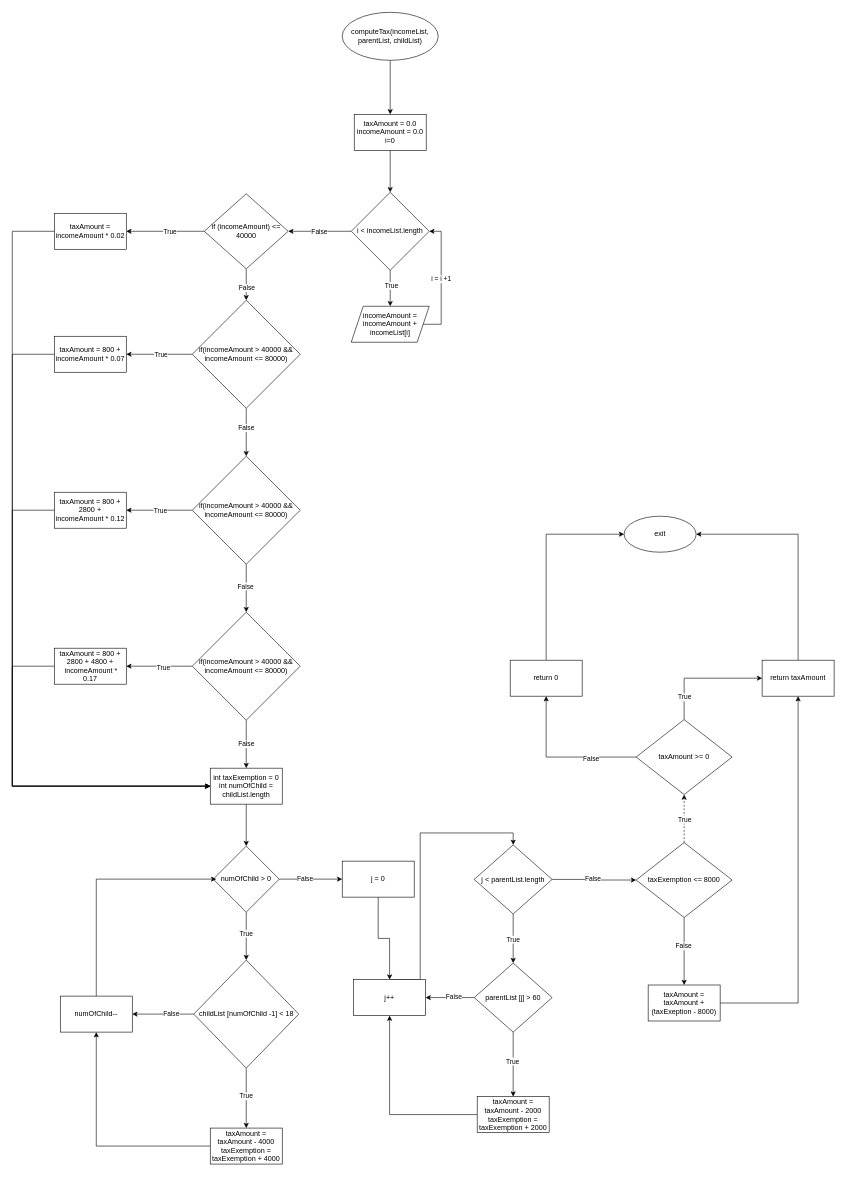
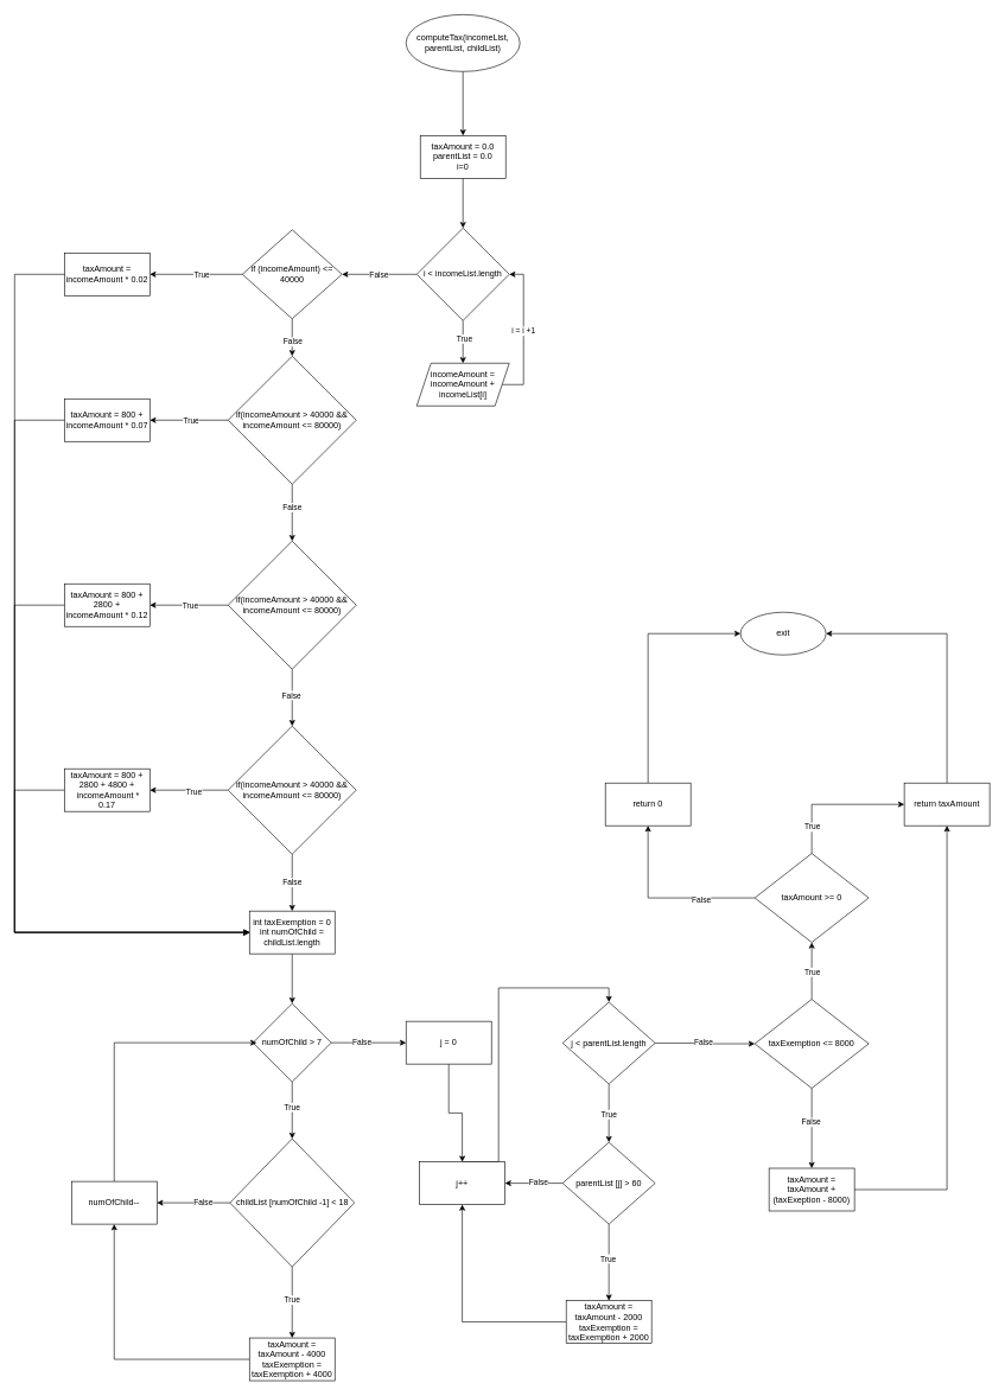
  <mxCell id="0" />
  <mxCell id="1" parent="0" />
  <mxCell id="2" value="" style="edgeStyle=orthogonalEdgeStyle;rounded=0;orthogonalLoop=1;jettySize=auto;html=1;" parent="1" source="3" target="5" edge="1"><mxGeometry relative="1" as="geometry" /></mxCell>
  <mxCell id="3" value="computeTax(incomeList, parentList, childList)" style="ellipse;whiteSpace=wrap;html=1;" parent="1" vertex="1"><mxGeometry x="570" y="20" width="160" height="80" as="geometry" /></mxCell>
  <mxCell id="4" value="" style="edgeStyle=orthogonalEdgeStyle;rounded=0;orthogonalLoop=1;jettySize=auto;html=1;" parent="1" source="5" target="10" edge="1"><mxGeometry relative="1" as="geometry" /></mxCell>
- <mxCell id="5" value="taxAmount = 0.0&lt;br&gt;incomeAmount = 0.0&lt;br&gt;i=0" style="whiteSpace=wrap;html=1;" parent="1" vertex="1"><mxGeometry x="590" y="190" width="120" height="60" as="geometry" /></mxCell>
+ <mxCell id="5" value="taxAmount = 0.0&lt;br&gt;parentList = 0.0&lt;br&gt;i=0" style="whiteSpace=wrap;html=1;" parent="1" vertex="1"><mxGeometry x="590" y="190" width="120" height="60" as="geometry" /></mxCell>
  <mxCell id="6" style="edgeStyle=orthogonalEdgeStyle;rounded=0;orthogonalLoop=1;jettySize=auto;html=1;exitX=0.5;exitY=1;exitDx=0;exitDy=0;" parent="1" source="10" target="13" edge="1"><mxGeometry relative="1" as="geometry"><mxPoint x="650" y="500" as="targetPoint" /></mxGeometry></mxCell>
  <mxCell id="7" value="True" style="edgeLabel;html=1;align=center;verticalAlign=middle;resizable=0;points=[];" parent="6" vertex="1" connectable="0"><mxGeometry x="-0.167" y="1" relative="1" as="geometry"><mxPoint as="offset" /></mxGeometry></mxCell>
  <mxCell id="8" value="" style="edgeStyle=orthogonalEdgeStyle;rounded=0;orthogonalLoop=1;jettySize=auto;html=1;" parent="1" source="10" target="18" edge="1"><mxGeometry relative="1" as="geometry" /></mxCell>
  <mxCell id="9" value="False" style="edgeLabel;html=1;align=center;verticalAlign=middle;resizable=0;points=[];" parent="8" vertex="1" connectable="0"><mxGeometry x="0.029" relative="1" as="geometry"><mxPoint as="offset" /></mxGeometry></mxCell>
  <mxCell id="10" value="i &amp;lt; incomeList.length" style="rhombus;whiteSpace=wrap;html=1;" parent="1" vertex="1"><mxGeometry x="585" y="320" width="130" height="130" as="geometry" /></mxCell>
  <mxCell id="11" style="edgeStyle=orthogonalEdgeStyle;rounded=0;orthogonalLoop=1;jettySize=auto;html=1;exitX=1;exitY=0.5;exitDx=0;exitDy=0;entryX=1;entryY=0.5;entryDx=0;entryDy=0;" parent="1" source="13" target="10" edge="1"><mxGeometry relative="1" as="geometry"><Array as="points"><mxPoint x="735" y="540" /><mxPoint x="735" y="385" /></Array></mxGeometry></mxCell>
  <mxCell id="12" value="i = i +1" style="edgeLabel;html=1;align=center;verticalAlign=middle;resizable=0;points=[];" parent="11" vertex="1" connectable="0"><mxGeometry x="0.034" y="1" relative="1" as="geometry"><mxPoint as="offset" /></mxGeometry></mxCell>
  <mxCell id="13" value="incomeAmount = incomeAmount + incomeList[i]" style="shape=parallelogram;perimeter=parallelogramPerimeter;whiteSpace=wrap;html=1;fixedSize=1;" parent="1" vertex="1"><mxGeometry x="585" y="510" width="130" height="60" as="geometry" /></mxCell>
  <mxCell id="14" value="" style="edgeStyle=orthogonalEdgeStyle;rounded=0;orthogonalLoop=1;jettySize=auto;html=1;" parent="1" source="18" target="19" edge="1"><mxGeometry relative="1" as="geometry" /></mxCell>
  <mxCell id="15" value="True" style="edgeLabel;html=1;align=center;verticalAlign=middle;resizable=0;points=[];" parent="14" vertex="1" connectable="0"><mxGeometry x="-0.111" relative="1" as="geometry"><mxPoint as="offset" /></mxGeometry></mxCell>
  <mxCell id="16" style="edgeStyle=orthogonalEdgeStyle;rounded=0;orthogonalLoop=1;jettySize=auto;html=1;entryX=0.5;entryY=0;entryDx=0;entryDy=0;" parent="1" source="18" target="24" edge="1"><mxGeometry relative="1" as="geometry" /></mxCell>
  <mxCell id="17" value="False" style="edgeLabel;html=1;align=center;verticalAlign=middle;resizable=0;points=[];" parent="16" vertex="1" connectable="0"><mxGeometry x="0.2" relative="1" as="geometry"><mxPoint as="offset" /></mxGeometry></mxCell>
  <mxCell id="18" value="if (incomeAmount) &amp;lt;= 40000" style="rhombus;whiteSpace=wrap;html=1;" parent="1" vertex="1"><mxGeometry x="340" y="322.5" width="140" height="125" as="geometry" /></mxCell>
  <mxCell id="19" value="taxAmount = incomeAmount * 0.02" style="whiteSpace=wrap;html=1;" parent="1" vertex="1"><mxGeometry x="90" y="355" width="120" height="60" as="geometry" /></mxCell>
  <mxCell id="20" value="" style="edgeStyle=orthogonalEdgeStyle;rounded=0;orthogonalLoop=1;jettySize=auto;html=1;" parent="1" source="24" target="29" edge="1"><mxGeometry relative="1" as="geometry" /></mxCell>
  <mxCell id="21" value="False" style="edgeLabel;html=1;align=center;verticalAlign=middle;resizable=0;points=[];" parent="20" vertex="1" connectable="0"><mxGeometry x="-0.2" y="-1" relative="1" as="geometry"><mxPoint as="offset" /></mxGeometry></mxCell>
  <mxCell id="22" value="" style="edgeStyle=orthogonalEdgeStyle;rounded=0;orthogonalLoop=1;jettySize=auto;html=1;" parent="1" source="24" target="36" edge="1"><mxGeometry relative="1" as="geometry" /></mxCell>
  <mxCell id="23" value="True" style="edgeLabel;html=1;align=center;verticalAlign=middle;resizable=0;points=[];" vertex="1" connectable="0" parent="22"><mxGeometry x="-0.036" relative="1" as="geometry"><mxPoint as="offset" /></mxGeometry></mxCell>
  <mxCell id="24" value="if(incomeAmount &amp;gt; 40000 &amp;amp;&amp;amp; incomeAmount &amp;lt;= 80000)" style="rhombus;whiteSpace=wrap;html=1;" parent="1" vertex="1"><mxGeometry x="320" y="500" width="180" height="180" as="geometry" /></mxCell>
  <mxCell id="25" value="" style="edgeStyle=orthogonalEdgeStyle;rounded=0;orthogonalLoop=1;jettySize=auto;html=1;" parent="1" source="29" target="33" edge="1"><mxGeometry relative="1" as="geometry" /></mxCell>
  <mxCell id="26" value="False" style="edgeLabel;html=1;align=center;verticalAlign=middle;resizable=0;points=[];" parent="25" vertex="1" connectable="0"><mxGeometry x="-0.1" y="-2" relative="1" as="geometry"><mxPoint as="offset" /></mxGeometry></mxCell>
  <mxCell id="27" value="" style="edgeStyle=orthogonalEdgeStyle;rounded=0;orthogonalLoop=1;jettySize=auto;html=1;" parent="1" source="29" target="38" edge="1"><mxGeometry relative="1" as="geometry" /></mxCell>
  <mxCell id="28" value="True" style="edgeLabel;html=1;align=center;verticalAlign=middle;resizable=0;points=[];" vertex="1" connectable="0" parent="27"><mxGeometry x="-0.018" relative="1" as="geometry"><mxPoint as="offset" /></mxGeometry></mxCell>
  <mxCell id="29" value="if(incomeAmount &amp;gt; 40000 &amp;amp;&amp;amp; incomeAmount &amp;lt;= 80000)" style="rhombus;whiteSpace=wrap;html=1;" parent="1" vertex="1"><mxGeometry x="320" y="760" width="180" height="180" as="geometry" /></mxCell>
  <mxCell id="30" value="" style="edgeStyle=orthogonalEdgeStyle;rounded=0;orthogonalLoop=1;jettySize=auto;html=1;" parent="1" source="33" target="40" edge="1"><mxGeometry relative="1" as="geometry" /></mxCell>
  <mxCell id="31" value="True" style="edgeLabel;html=1;align=center;verticalAlign=middle;resizable=0;points=[];" vertex="1" connectable="0" parent="30"><mxGeometry x="-0.109" y="2" relative="1" as="geometry"><mxPoint as="offset" /></mxGeometry></mxCell>
  <mxCell id="32" value="False" style="edgeStyle=orthogonalEdgeStyle;rounded=0;orthogonalLoop=1;jettySize=auto;html=1;entryX=0.5;entryY=0;entryDx=0;entryDy=0;" parent="1" source="33" target="42" edge="1"><mxGeometry relative="1" as="geometry" /></mxCell>
  <mxCell id="33" value="if(incomeAmount &amp;gt; 40000 &amp;amp;&amp;amp; incomeAmount &amp;lt;= 80000)" style="rhombus;whiteSpace=wrap;html=1;" parent="1" vertex="1"><mxGeometry x="320" y="1020" width="180" height="180" as="geometry" /></mxCell>
  <mxCell id="34" value="" style="edgeStyle=orthogonalEdgeStyle;rounded=0;orthogonalLoop=1;jettySize=auto;html=1;exitX=0;exitY=0.5;exitDx=0;exitDy=0;" parent="1" source="19" target="42" edge="1"><mxGeometry relative="1" as="geometry"><Array as="points"><mxPoint x="20" y="385" /><mxPoint x="20" y="1310" /></Array></mxGeometry></mxCell>
  <mxCell id="35" style="edgeStyle=orthogonalEdgeStyle;rounded=0;orthogonalLoop=1;jettySize=auto;html=1;entryX=0;entryY=0.5;entryDx=0;entryDy=0;" parent="1" source="36" target="42" edge="1"><mxGeometry relative="1" as="geometry"><mxPoint x="20" y="590" as="targetPoint" /><Array as="points"><mxPoint x="20" y="590" /><mxPoint x="20" y="1310" /></Array></mxGeometry></mxCell>
  <mxCell id="36" value="taxAmount = 800 + incomeAmount * 0.07" style="whiteSpace=wrap;html=1;" parent="1" vertex="1"><mxGeometry x="90" y="560" width="120" height="60" as="geometry" /></mxCell>
  <mxCell id="37" style="edgeStyle=orthogonalEdgeStyle;rounded=0;orthogonalLoop=1;jettySize=auto;html=1;entryX=0;entryY=0.5;entryDx=0;entryDy=0;" parent="1" source="38" target="42" edge="1"><mxGeometry relative="1" as="geometry"><mxPoint x="20" y="850" as="targetPoint" /><Array as="points"><mxPoint x="20" y="850" /><mxPoint x="20" y="1310" /></Array></mxGeometry></mxCell>
  <mxCell id="38" value="&lt;span&gt;taxAmount = 800 + 2800 + incomeAmount * 0.12&lt;/span&gt;" style="whiteSpace=wrap;html=1;" parent="1" vertex="1"><mxGeometry x="90" y="820" width="120" height="60" as="geometry" /></mxCell>
  <mxCell id="39" style="edgeStyle=orthogonalEdgeStyle;rounded=0;orthogonalLoop=1;jettySize=auto;html=1;entryX=0;entryY=0.5;entryDx=0;entryDy=0;" parent="1" source="40" target="42" edge="1"><mxGeometry relative="1" as="geometry"><Array as="points"><mxPoint x="20" y="1110" /><mxPoint x="20" y="1310" /></Array></mxGeometry></mxCell>
  <mxCell id="40" value="&lt;span&gt;taxAmount = 800 + 2800 + 4800 + &amp;nbsp;incomeAmount * 0.17&lt;/span&gt;" style="whiteSpace=wrap;html=1;" parent="1" vertex="1"><mxGeometry x="90" y="1080" width="120" height="60" as="geometry" /></mxCell>
  <mxCell id="41" value="" style="edgeStyle=orthogonalEdgeStyle;rounded=0;orthogonalLoop=1;jettySize=auto;html=1;" parent="1" source="42" target="47" edge="1"><mxGeometry relative="1" as="geometry" /></mxCell>
  <mxCell id="42" value="int taxExemption = 0&lt;br&gt;int numOfChild = childList.length" style="whiteSpace=wrap;html=1;" parent="1" vertex="1"><mxGeometry x="350" y="1280" width="120" height="60" as="geometry" /></mxCell>
  <mxCell id="43" value="" style="edgeStyle=orthogonalEdgeStyle;rounded=0;orthogonalLoop=1;jettySize=auto;html=1;" parent="1" source="47" target="52" edge="1"><mxGeometry relative="1" as="geometry" /></mxCell>
  <mxCell id="44" value="True" style="edgeLabel;html=1;align=center;verticalAlign=middle;resizable=0;points=[];" parent="43" vertex="1" connectable="0"><mxGeometry x="-0.125" y="-1" relative="1" as="geometry"><mxPoint as="offset" /></mxGeometry></mxCell>
  <mxCell id="45" value="" style="edgeStyle=orthogonalEdgeStyle;rounded=0;orthogonalLoop=1;jettySize=auto;html=1;" parent="1" source="47" target="58" edge="1"><mxGeometry relative="1" as="geometry" /></mxCell>
  <mxCell id="46" value="False" style="edgeLabel;html=1;align=center;verticalAlign=middle;resizable=0;points=[];" vertex="1" connectable="0" parent="45"><mxGeometry x="-0.2" y="2" relative="1" as="geometry"><mxPoint as="offset" /></mxGeometry></mxCell>
- <mxCell id="47" value="numOfChild &amp;gt; 0" style="rhombus;whiteSpace=wrap;html=1;" parent="1" vertex="1"><mxGeometry x="355" y="1410" width="110" height="110" as="geometry" /></mxCell>
+ <mxCell id="47" value="numOfChild &amp;gt; 7" style="rhombus;whiteSpace=wrap;html=1;" parent="1" vertex="1"><mxGeometry x="355" y="1410" width="110" height="110" as="geometry" /></mxCell>
  <mxCell id="48" value="" style="edgeStyle=orthogonalEdgeStyle;rounded=0;orthogonalLoop=1;jettySize=auto;html=1;" parent="1" source="52" target="54" edge="1"><mxGeometry relative="1" as="geometry" /></mxCell>
  <mxCell id="49" value="True" style="edgeLabel;html=1;align=center;verticalAlign=middle;resizable=0;points=[];" parent="48" vertex="1" connectable="0"><mxGeometry x="-0.08" y="-1" relative="1" as="geometry"><mxPoint as="offset" /></mxGeometry></mxCell>
  <mxCell id="50" style="edgeStyle=orthogonalEdgeStyle;rounded=0;orthogonalLoop=1;jettySize=auto;html=1;" parent="1" source="52" target="56" edge="1"><mxGeometry relative="1" as="geometry" /></mxCell>
  <mxCell id="51" value="False" style="edgeLabel;html=1;align=center;verticalAlign=middle;resizable=0;points=[];" parent="50" vertex="1" connectable="0"><mxGeometry x="-0.241" y="-1" relative="1" as="geometry"><mxPoint x="1" as="offset" /></mxGeometry></mxCell>
  <mxCell id="52" value="childList [numOfChild -1] &amp;lt; 18" style="rhombus;whiteSpace=wrap;html=1;" parent="1" vertex="1"><mxGeometry x="322.5" y="1600" width="175" height="180" as="geometry" /></mxCell>
  <mxCell id="53" value="" style="edgeStyle=orthogonalEdgeStyle;rounded=0;orthogonalLoop=1;jettySize=auto;html=1;" parent="1" source="54" target="56" edge="1"><mxGeometry relative="1" as="geometry" /></mxCell>
  <mxCell id="54" value="taxAmount = taxAmount - 4000&lt;br&gt;taxExemption = taxExemption + 4000" style="whiteSpace=wrap;html=1;" parent="1" vertex="1"><mxGeometry x="350" y="1880" width="120" height="60" as="geometry" /></mxCell>
  <mxCell id="55" style="edgeStyle=orthogonalEdgeStyle;rounded=0;orthogonalLoop=1;jettySize=auto;html=1;" parent="1" source="56" edge="1"><mxGeometry relative="1" as="geometry"><mxPoint x="360" y="1465" as="targetPoint" /><Array as="points"><mxPoint x="160" y="1465" /></Array></mxGeometry></mxCell>
  <mxCell id="56" value="numOfChild--" style="whiteSpace=wrap;html=1;" parent="1" vertex="1"><mxGeometry x="100" y="1660" width="120" height="60" as="geometry" /></mxCell>
  <mxCell id="57" value="" style="edgeStyle=orthogonalEdgeStyle;rounded=0;orthogonalLoop=1;jettySize=auto;html=1;" parent="1" source="58" target="77" edge="1"><mxGeometry relative="1" as="geometry" /></mxCell>
  <mxCell id="58" value="j = 0" style="whiteSpace=wrap;html=1;" parent="1" vertex="1"><mxGeometry x="570" y="1435" width="120" height="60" as="geometry" /></mxCell>
  <mxCell id="59" value="" style="edgeStyle=orthogonalEdgeStyle;rounded=0;orthogonalLoop=1;jettySize=auto;html=1;" parent="1" source="63" target="68" edge="1"><mxGeometry relative="1" as="geometry" /></mxCell>
  <mxCell id="60" value="False" style="edgeLabel;html=1;align=center;verticalAlign=middle;resizable=0;points=[];" parent="59" vertex="1" connectable="0"><mxGeometry x="-0.046" y="2" relative="1" as="geometry"><mxPoint as="offset" /></mxGeometry></mxCell>
  <mxCell id="61" value="" style="edgeStyle=orthogonalEdgeStyle;rounded=0;orthogonalLoop=1;jettySize=auto;html=1;" parent="1" source="63" target="73" edge="1"><mxGeometry relative="1" as="geometry" /></mxCell>
  <mxCell id="62" value="True" style="edgeLabel;html=1;align=center;verticalAlign=middle;resizable=0;points=[];" parent="61" vertex="1" connectable="0"><mxGeometry x="0.034" y="-1" relative="1" as="geometry"><mxPoint as="offset" /></mxGeometry></mxCell>
  <mxCell id="63" value="j &amp;lt; parentList.length" style="rhombus;whiteSpace=wrap;html=1;" parent="1" vertex="1"><mxGeometry x="790" y="1408" width="130" height="115" as="geometry" /></mxCell>
- <mxCell id="64" value="" style="edgeStyle=orthogonalEdgeStyle;rounded=0;jumpStyle=arc;orthogonalLoop=1;jettySize=auto;html=1;dashed=1;" parent="1" source="68" target="82" edge="1"><mxGeometry relative="1" as="geometry" /></mxCell>
+ <mxCell id="64" value="" style="edgeStyle=orthogonalEdgeStyle;rounded=0;jumpStyle=arc;orthogonalLoop=1;jettySize=auto;html=1;" parent="1" source="68" target="82" edge="1"><mxGeometry relative="1" as="geometry" /></mxCell>
  <mxCell id="65" value="True" style="edgeLabel;html=1;align=center;verticalAlign=middle;resizable=0;points=[];" vertex="1" connectable="0" parent="64"><mxGeometry x="-0.025" relative="1" as="geometry"><mxPoint as="offset" /></mxGeometry></mxCell>
  <mxCell id="66" value="" style="edgeStyle=orthogonalEdgeStyle;rounded=0;jumpStyle=arc;orthogonalLoop=1;jettySize=auto;html=1;" parent="1" source="68" target="84" edge="1"><mxGeometry relative="1" as="geometry" /></mxCell>
  <mxCell id="67" value="False" style="edgeLabel;html=1;align=center;verticalAlign=middle;resizable=0;points=[];" parent="66" vertex="1" connectable="0"><mxGeometry x="-0.164" y="-2" relative="1" as="geometry"><mxPoint as="offset" /></mxGeometry></mxCell>
  <mxCell id="68" value="taxExemption &amp;lt;= 8000" style="rhombus;whiteSpace=wrap;html=1;" parent="1" vertex="1"><mxGeometry x="1060" y="1404" width="160" height="125" as="geometry" /></mxCell>
  <mxCell id="69" value="" style="edgeStyle=orthogonalEdgeStyle;rounded=0;orthogonalLoop=1;jettySize=auto;html=1;" parent="1" source="73" target="75" edge="1"><mxGeometry relative="1" as="geometry" /></mxCell>
  <mxCell id="70" value="True" style="edgeLabel;html=1;align=center;verticalAlign=middle;resizable=0;points=[];" parent="69" vertex="1" connectable="0"><mxGeometry x="-0.111" y="-2" relative="1" as="geometry"><mxPoint as="offset" /></mxGeometry></mxCell>
  <mxCell id="71" value="" style="edgeStyle=orthogonalEdgeStyle;rounded=0;orthogonalLoop=1;jettySize=auto;html=1;" parent="1" source="73" target="77" edge="1"><mxGeometry relative="1" as="geometry" /></mxCell>
  <mxCell id="72" value="False" style="edgeLabel;html=1;align=center;verticalAlign=middle;resizable=0;points=[];" parent="71" vertex="1" connectable="0"><mxGeometry x="-0.132" y="-2" relative="1" as="geometry"><mxPoint as="offset" /></mxGeometry></mxCell>
  <mxCell id="73" value="parentList [j] &amp;gt; 60" style="rhombus;whiteSpace=wrap;html=1;" parent="1" vertex="1"><mxGeometry x="790" y="1605" width="130" height="115" as="geometry" /></mxCell>
  <mxCell id="74" style="edgeStyle=orthogonalEdgeStyle;rounded=0;orthogonalLoop=1;jettySize=auto;html=1;entryX=0.5;entryY=1;entryDx=0;entryDy=0;" parent="1" source="75" target="77" edge="1"><mxGeometry relative="1" as="geometry" /></mxCell>
  <mxCell id="75" value="taxAmount = taxAmount - 2000&lt;br&gt;taxExemption = taxExemption + 2000" style="whiteSpace=wrap;html=1;" parent="1" vertex="1"><mxGeometry x="795" y="1827.5" width="120" height="60" as="geometry" /></mxCell>
  <mxCell id="76" style="edgeStyle=orthogonalEdgeStyle;rounded=0;orthogonalLoop=1;jettySize=auto;html=1;exitX=0.5;exitY=0;exitDx=0;exitDy=0;entryX=0.5;entryY=0;entryDx=0;entryDy=0;jumpStyle=arc;" parent="1" source="77" target="63" edge="1"><mxGeometry relative="1" as="geometry"><Array as="points"><mxPoint x="700" y="1632" /><mxPoint x="700" y="1388" /><mxPoint x="855" y="1388" /></Array></mxGeometry></mxCell>
  <mxCell id="77" value="j++" style="whiteSpace=wrap;html=1;" parent="1" vertex="1"><mxGeometry x="589" y="1632.5" width="120" height="60" as="geometry" /></mxCell>
  <mxCell id="78" style="edgeStyle=orthogonalEdgeStyle;rounded=0;jumpStyle=arc;orthogonalLoop=1;jettySize=auto;html=1;entryX=0;entryY=0.5;entryDx=0;entryDy=0;exitX=0.5;exitY=0;exitDx=0;exitDy=0;" parent="1" source="82" target="86" edge="1"><mxGeometry relative="1" as="geometry" /></mxCell>
  <mxCell id="79" value="True" style="edgeLabel;html=1;align=center;verticalAlign=middle;resizable=0;points=[];" parent="78" vertex="1" connectable="0"><mxGeometry x="-0.613" relative="1" as="geometry"><mxPoint y="1" as="offset" /></mxGeometry></mxCell>
  <mxCell id="80" value="" style="edgeStyle=orthogonalEdgeStyle;rounded=0;jumpStyle=arc;orthogonalLoop=1;jettySize=auto;html=1;" parent="1" source="82" target="88" edge="1"><mxGeometry relative="1" as="geometry" /></mxCell>
  <mxCell id="81" value="False" style="edgeLabel;html=1;align=center;verticalAlign=middle;resizable=0;points=[];" parent="80" vertex="1" connectable="0"><mxGeometry x="-0.393" y="3" relative="1" as="geometry"><mxPoint as="offset" /></mxGeometry></mxCell>
  <mxCell id="82" value="taxAmount &amp;gt;= 0" style="rhombus;whiteSpace=wrap;html=1;" parent="1" vertex="1"><mxGeometry x="1060" y="1199" width="160" height="125" as="geometry" /></mxCell>
  <mxCell id="83" value="" style="edgeStyle=orthogonalEdgeStyle;rounded=0;jumpStyle=arc;orthogonalLoop=1;jettySize=auto;html=1;" parent="1" source="84" target="86" edge="1"><mxGeometry relative="1" as="geometry" /></mxCell>
  <mxCell id="84" value="taxAmount = taxAmount + (taxExeption - 8000)" style="whiteSpace=wrap;html=1;" parent="1" vertex="1"><mxGeometry x="1080" y="1641.5" width="120" height="60" as="geometry" /></mxCell>
  <mxCell id="85" style="edgeStyle=orthogonalEdgeStyle;rounded=0;jumpStyle=arc;orthogonalLoop=1;jettySize=auto;html=1;entryX=1;entryY=0.5;entryDx=0;entryDy=0;exitX=0.5;exitY=0;exitDx=0;exitDy=0;" parent="1" source="86" target="89" edge="1"><mxGeometry relative="1" as="geometry" /></mxCell>
  <mxCell id="86" value="return taxAmount" style="whiteSpace=wrap;html=1;" parent="1" vertex="1"><mxGeometry x="1270" y="1100" width="120" height="60" as="geometry" /></mxCell>
  <mxCell id="87" value="" style="edgeStyle=orthogonalEdgeStyle;rounded=0;jumpStyle=arc;orthogonalLoop=1;jettySize=auto;html=1;exitX=0.5;exitY=0;exitDx=0;exitDy=0;entryX=0;entryY=0.5;entryDx=0;entryDy=0;" parent="1" source="88" target="89" edge="1"><mxGeometry relative="1" as="geometry" /></mxCell>
  <mxCell id="88" value="return 0" style="whiteSpace=wrap;html=1;" parent="1" vertex="1"><mxGeometry x="850" y="1100" width="120" height="60" as="geometry" /></mxCell>
  <mxCell id="89" value="exit" style="ellipse;whiteSpace=wrap;html=1;" parent="1" vertex="1"><mxGeometry x="1040" y="860" width="120" height="60" as="geometry" /></mxCell>
